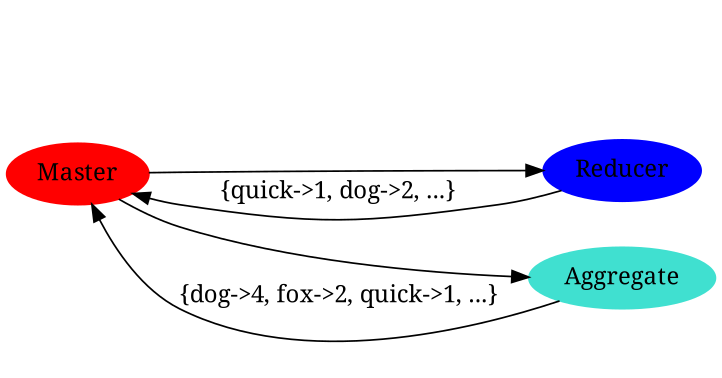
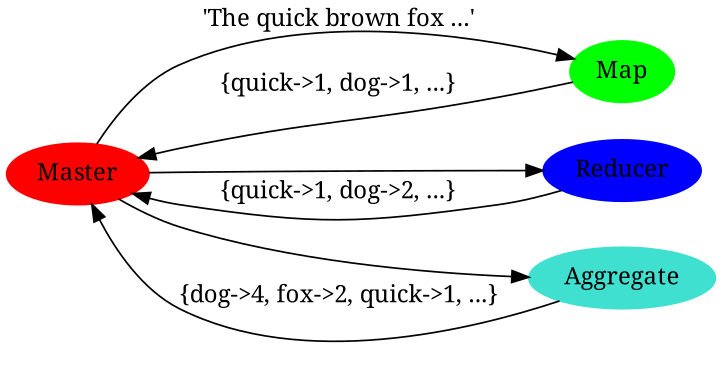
  digraph {
    rankdir=LR
    fontname="Noto Serif"
    node [style=filled fontname="Noto Serif"]
    edge [fontname="Noto Serif"]
    Master [color=red]
+   Map [color=green]
    Reducer [color=blue]
    Aggregate [color="#40e0d0"]
+   Master -> Map [label="'The quick brown fox ...'"]
    Master -> Reducer
    Master -> Aggregate
+   Map -> Master [label="{quick->1, dog->1, ...}"]
    Reducer -> Master [label="{quick->1, dog->2, ...}"]
    Aggregate -> Master [label="{dog->4, fox->2, quick->1, ...}"]
  }
